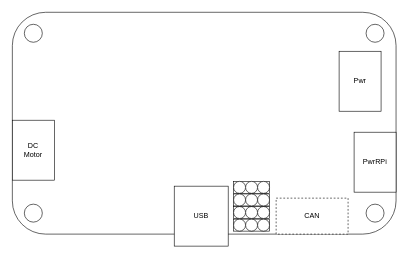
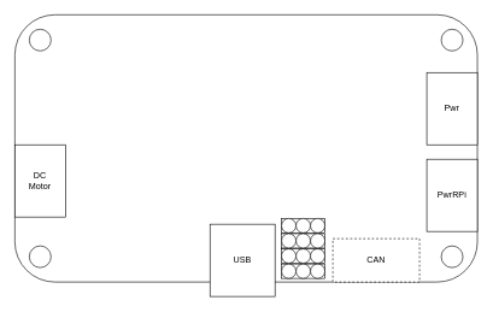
  <mxCell id="0" />
  <mxCell id="1" parent="0" />
  <mxCell id="2" value="" style="rounded=1;whiteSpace=wrap;html=1;" vertex="1" parent="1"><mxGeometry x="20" y="20" width="640" height="370" as="geometry" /></mxCell>
  <mxCell id="3" value="" style="ellipse;whiteSpace=wrap;html=1;" vertex="1" parent="1"><mxGeometry x="40" y="340" width="30" height="30" as="geometry" /></mxCell>
  <mxCell id="4" value="" style="ellipse;whiteSpace=wrap;html=1;" vertex="1" parent="1"><mxGeometry x="40" y="40" width="30" height="30" as="geometry" /></mxCell>
  <mxCell id="5" value="" style="ellipse;whiteSpace=wrap;html=1;" vertex="1" parent="1"><mxGeometry x="610" y="340" width="30" height="30" as="geometry" /></mxCell>
  <mxCell id="6" value="" style="ellipse;whiteSpace=wrap;html=1;" vertex="1" parent="1"><mxGeometry x="610" y="40" width="30" height="30" as="geometry" /></mxCell>
  <mxCell id="7" value="" style="rounded=0;whiteSpace=wrap;html=1;" vertex="1" parent="1"><mxGeometry x="20" y="200" width="70" height="100" as="geometry" /></mxCell>
  <mxCell id="8" value="DC Motor" style="text;html=1;strokeColor=none;fillColor=none;align=center;verticalAlign=middle;whiteSpace=wrap;rounded=0;" vertex="1" parent="1"><mxGeometry x="35" y="240" width="40" height="20" as="geometry" /></mxCell>
  <mxCell id="9" value="CAN" style="rounded=0;whiteSpace=wrap;html=1;dashed=1;" vertex="1" parent="1"><mxGeometry x="460" y="330" width="120" height="60" as="geometry" /></mxCell>
  <mxCell id="10" value="PwrRPi" style="rounded=0;whiteSpace=wrap;html=1;" vertex="1" parent="1"><mxGeometry x="590" y="220" width="70" height="100" as="geometry" /></mxCell>
- <mxCell id="11" value="Pwr" style="rounded=0;whiteSpace=wrap;html=1;" vertex="1" parent="1"><mxGeometry x="565" y="85" width="70" height="100" as="geometry" /></mxCell>
+ <mxCell id="11" value="Pwr" style="rounded=0;whiteSpace=wrap;html=1;" vertex="1" parent="1"><mxGeometry x="590" y="100" width="70" height="100" as="geometry" /></mxCell>
  <mxCell id="12" value="USB" style="rounded=0;whiteSpace=wrap;html=1;" vertex="1" parent="1"><mxGeometry x="290" y="310" width="90" height="100" as="geometry" /></mxCell>
  <mxCell id="13" value="" style="rounded=0;whiteSpace=wrap;html=1;" vertex="1" parent="1"><mxGeometry x="389" y="365" width="60" height="20" as="geometry" /></mxCell>
  <mxCell id="14" value="" style="ellipse;whiteSpace=wrap;html=1;" vertex="1" parent="1"><mxGeometry x="409" y="365" width="20" height="20" as="geometry" /></mxCell>
  <mxCell id="15" value="" style="ellipse;whiteSpace=wrap;html=1;" vertex="1" parent="1"><mxGeometry x="389" y="365" width="20" height="20" as="geometry" /></mxCell>
  <mxCell id="16" value="" style="ellipse;whiteSpace=wrap;html=1;" vertex="1" parent="1"><mxGeometry x="429" y="365" width="20" height="20" as="geometry" /></mxCell>
  <mxCell id="17" value="" style="rounded=0;whiteSpace=wrap;html=1;" vertex="1" parent="1"><mxGeometry x="389" y="344" width="60" height="20" as="geometry" /></mxCell>
  <mxCell id="18" value="" style="ellipse;whiteSpace=wrap;html=1;" vertex="1" parent="1"><mxGeometry x="409" y="344" width="20" height="20" as="geometry" /></mxCell>
  <mxCell id="19" value="" style="ellipse;whiteSpace=wrap;html=1;" vertex="1" parent="1"><mxGeometry x="389" y="344" width="20" height="20" as="geometry" /></mxCell>
  <mxCell id="20" value="" style="ellipse;whiteSpace=wrap;html=1;" vertex="1" parent="1"><mxGeometry x="429" y="344" width="20" height="20" as="geometry" /></mxCell>
  <mxCell id="21" value="" style="rounded=0;whiteSpace=wrap;html=1;" vertex="1" parent="1"><mxGeometry x="389" y="323" width="60" height="20" as="geometry" /></mxCell>
  <mxCell id="22" value="" style="ellipse;whiteSpace=wrap;html=1;" vertex="1" parent="1"><mxGeometry x="409" y="323" width="20" height="20" as="geometry" /></mxCell>
  <mxCell id="23" value="" style="ellipse;whiteSpace=wrap;html=1;" vertex="1" parent="1"><mxGeometry x="389" y="323" width="20" height="20" as="geometry" /></mxCell>
  <mxCell id="24" value="" style="ellipse;whiteSpace=wrap;html=1;" vertex="1" parent="1"><mxGeometry x="429" y="323" width="20" height="20" as="geometry" /></mxCell>
  <mxCell id="25" value="" style="rounded=0;whiteSpace=wrap;html=1;" vertex="1" parent="1"><mxGeometry x="389" y="302" width="60" height="20" as="geometry" /></mxCell>
  <mxCell id="26" value="" style="ellipse;whiteSpace=wrap;html=1;" vertex="1" parent="1"><mxGeometry x="409" y="302" width="20" height="20" as="geometry" /></mxCell>
  <mxCell id="27" value="" style="ellipse;whiteSpace=wrap;html=1;" vertex="1" parent="1"><mxGeometry x="389" y="302" width="20" height="20" as="geometry" /></mxCell>
  <mxCell id="28" value="" style="ellipse;whiteSpace=wrap;html=1;" vertex="1" parent="1"><mxGeometry x="429" y="302" width="20" height="20" as="geometry" /></mxCell>
